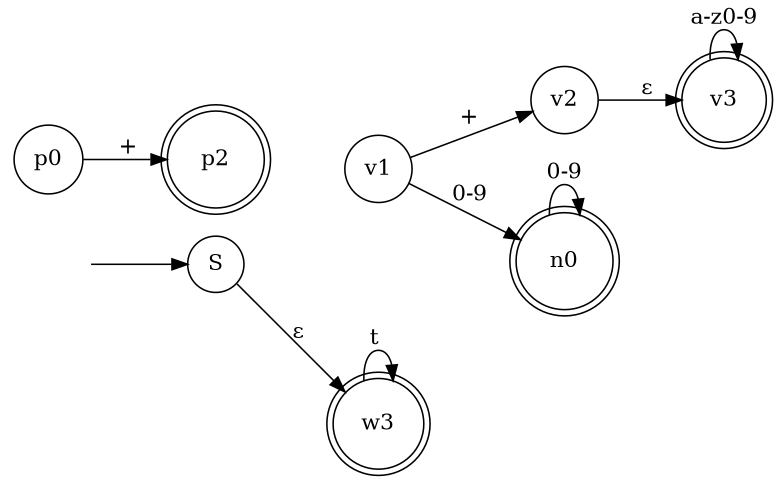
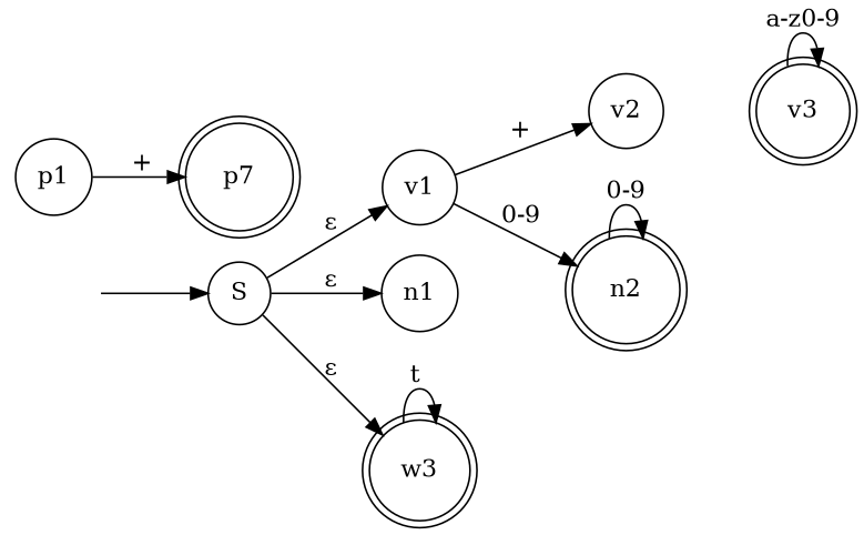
  digraph {
    rankdir=LR
    node [shape=circle]
    "" [height=0.5 shape=none width=0.75]
    S [height=0.5 width=0.5]
    v1 [height=0.5264 width=0.5264]
+   n1 [height=0.5264 width=0.5264]
    w1 [height=0.69208 label=w3 shape=doublecircle width=0.69208]
    v2 [height=0.5264 width=0.5264]
-   n2 [height=0.63751 shape=doublecircle width=0.63751 label=n0]
-   p1 [height=0.5264 width=0.5264 label=p0]
-   p2 [height=0.63751 shape=doublecircle width=0.63751]
+   n2 [height=0.63751 shape=doublecircle width=0.63751]
+   p1 [height=0.5264 width=0.5264]
+   p2 [height=0.63751 shape=doublecircle width=0.63751 label=p7]
    v3 [height=0.63751 shape=doublecircle width=0.63751]
    "" -> S
+   S -> v1 [label="&epsilon;"]
+   S -> n1 [label="&epsilon;"]
    S -> w1 [label="&epsilon;"]
    v1 -> v2 [label="+"]
    v1 -> n2 [label="0-9"]
    w1 -> w1 [label="\t\ "]
-   v2 -> v3 [label="&epsilon;"]
    n2 -> n2 [label="0-9"]
    p1 -> p2 [label="+"]
    v3 -> v3 [label="a-z0-9"]
  }
